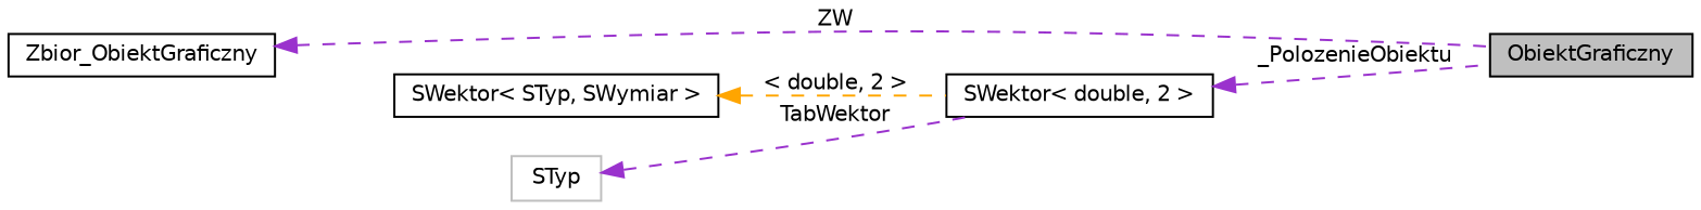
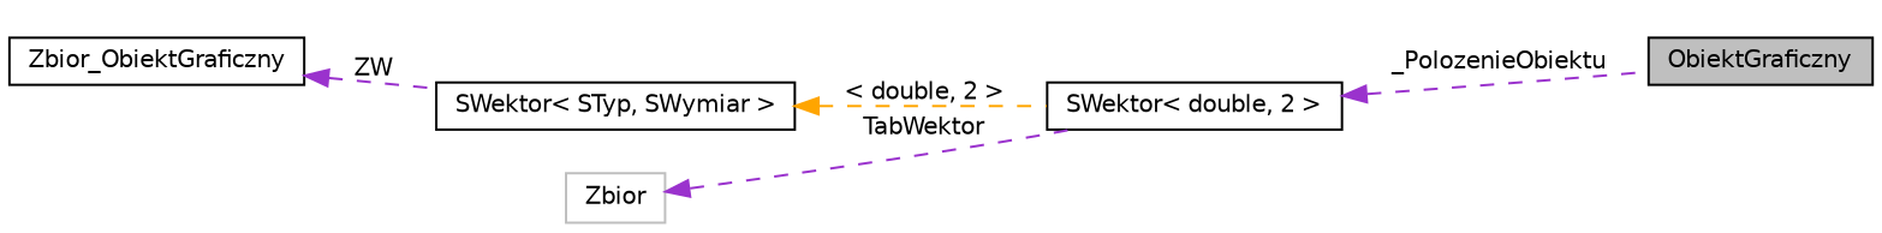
  digraph {
    rankdir=LR
    node [color=black fillcolor=white fontname=Helvetica fontsize=10 shape=record style=filled]
    edge [color=darkorchid3 dir=back fontname=Helvetica fontsize=10 labelfontname=Helvetica labelfontsize=10 style=dashed]
    n1 [fillcolor=grey75 fontcolor=black height=0.2 label=ObiektGraficzny width=0.4]
    n2 [height=0.2 label="SWektor\< double, 2 \>" width=0.4]
    n3 [height=0.2 label="SWektor\< STyp, SWymiar \>" width=0.4]
-   n4 [color=grey75 height=0.2 label=STyp width=0.4]
+   n4 [color=grey75 height=0.2 label=Zbior width=0.4]
    n5 [height=0.2 label=Zbior_ObiektGraficzny width=0.4]
    n2 -> n1 [label=" _PolozenieObiektu"]
    n3 -> n2 [color=orange label=" \< double, 2 \>"]
    n4 -> n2 [label=" TabWektor"]
-   n5 -> n1 [label=" ZW"]
+   n5 -> n3 [label=" ZW"]
  }
